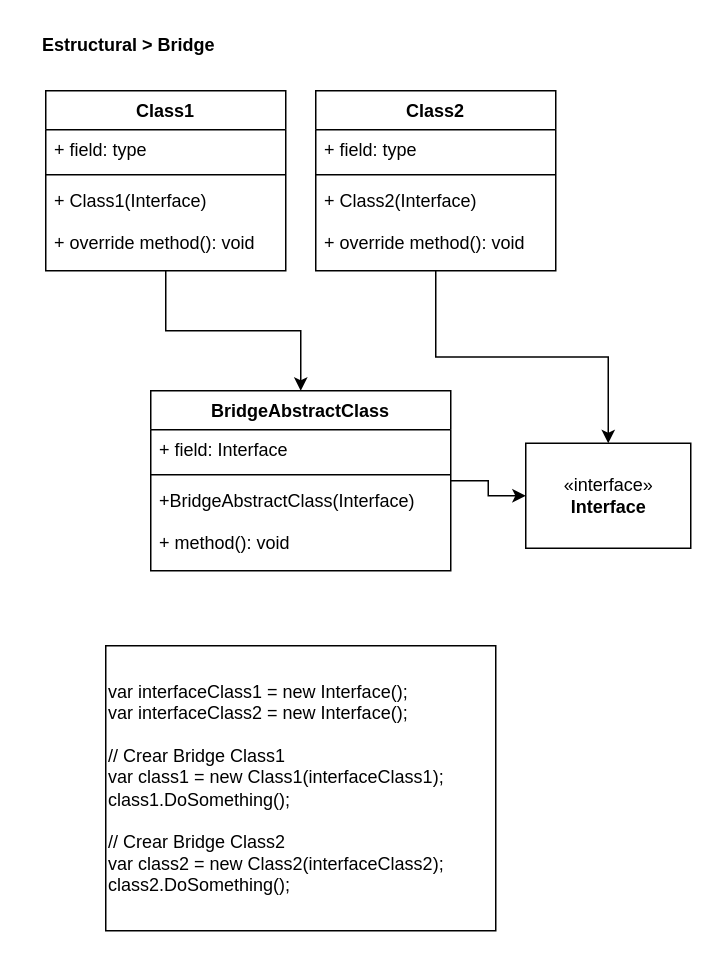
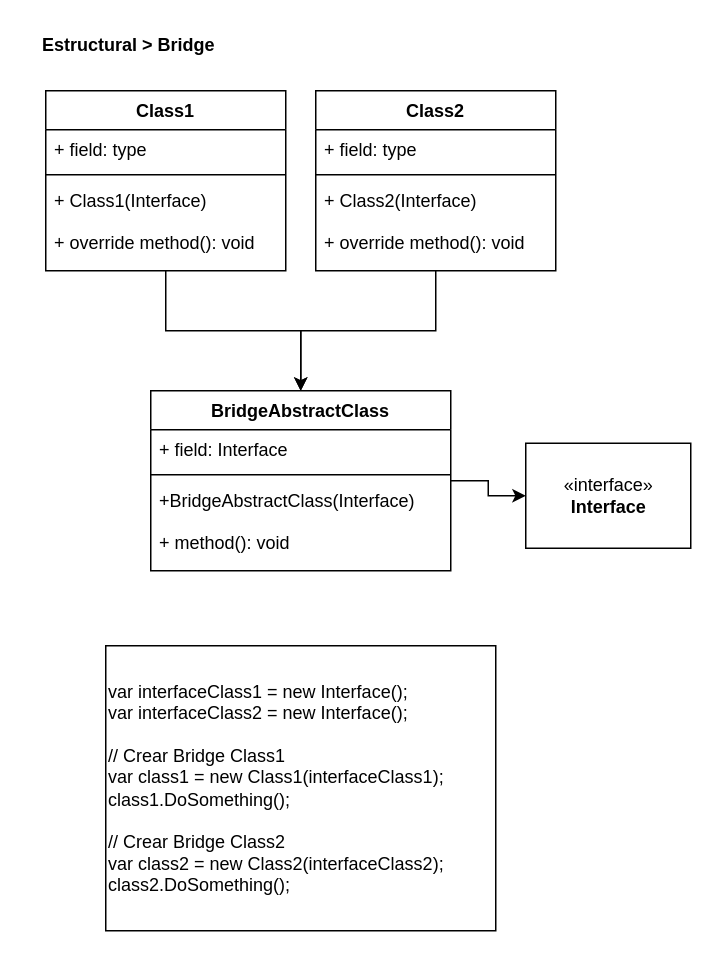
  <mxCell id="0" />
  <mxCell id="1" parent="0" />
  <mxCell id="2" value="&lt;span&gt;var interfaceClass1 = new Interface();&lt;br&gt;&lt;/span&gt;var interfaceClass2 = new Interface();&lt;span&gt;&lt;br&gt;&lt;br&gt;// Crear Bridge Class1&lt;br&gt;var class1 = new Class1(interfaceClass1);&lt;br&gt;class1.DoSomething();&lt;br&gt;&lt;br&gt;&lt;/span&gt;// Crear Bridge Class2&lt;span&gt;&lt;br&gt;&lt;/span&gt;var class2 = new Class2(interfaceClass2);&lt;br&gt;class2.DoSomething();&lt;span&gt;&lt;br&gt;&lt;/span&gt;" style="rounded=0;whiteSpace=wrap;html=1;align=left;labelBackgroundColor=#ffffff;" parent="1" vertex="1"><mxGeometry x="70" y="430" width="260" height="190" as="geometry" /></mxCell>
  <mxCell id="3" value="&lt;b&gt;Estructural &amp;gt; Bridge&lt;/b&gt;" style="text;html=1;align=center;verticalAlign=middle;resizable=0;points=[];autosize=1;" parent="1" vertex="1"><mxGeometry width="130" height="20" as="geometry" x="20" y="20" /></mxCell>
  <mxCell id="4" style="edgeStyle=orthogonalEdgeStyle;rounded=0;orthogonalLoop=1;jettySize=auto;html=1;entryX=0.5;entryY=0;entryDx=0;entryDy=0;" edge="1" parent="1" source="5" target="16"><mxGeometry relative="1" as="geometry" /></mxCell>
  <mxCell id="5" value="Class1" style="swimlane;fontStyle=1;align=center;verticalAlign=top;childLayout=stackLayout;horizontal=1;startSize=26;horizontalStack=0;resizeParent=1;resizeParentMax=0;resizeLast=0;collapsible=1;marginBottom=0;" vertex="1" parent="1"><mxGeometry x="30" y="60" width="160" height="120" as="geometry" /></mxCell>
  <mxCell id="6" value="+ field: type" style="text;strokeColor=none;fillColor=none;align=left;verticalAlign=top;spacingLeft=4;spacingRight=4;overflow=hidden;rotatable=0;points=[[0,0.5],[1,0.5]];portConstraint=eastwest;" vertex="1" parent="5"><mxGeometry y="26" width="160" height="26" as="geometry" /></mxCell>
  <mxCell id="7" value="" style="line;strokeWidth=1;fillColor=none;align=left;verticalAlign=middle;spacingTop=-1;spacingLeft=3;spacingRight=3;rotatable=0;labelPosition=right;points=[];portConstraint=eastwest;" vertex="1" parent="5"><mxGeometry y="52" width="160" height="8" as="geometry" /></mxCell>
  <mxCell id="8" value="+ Class1(Interface)&#10;&#10;+ override method(): void" style="text;strokeColor=none;fillColor=none;align=left;verticalAlign=top;spacingLeft=4;spacingRight=4;overflow=hidden;rotatable=0;points=[[0,0.5],[1,0.5]];portConstraint=eastwest;" vertex="1" parent="5"><mxGeometry y="60" width="160" height="60" as="geometry" /></mxCell>
- <mxCell id="9" style="edgeStyle=orthogonalEdgeStyle;rounded=0;orthogonalLoop=1;jettySize=auto;html=1;" edge="1" parent="1" source="10" target="15"><mxGeometry relative="1" as="geometry" /></mxCell>
+ <mxCell id="9" style="edgeStyle=orthogonalEdgeStyle;rounded=0;orthogonalLoop=1;jettySize=auto;html=1;entryX=0.5;entryY=0;entryDx=0;entryDy=0;" edge="1" parent="1" source="10" target="16"><mxGeometry relative="1" as="geometry" /></mxCell>
  <mxCell id="10" value="Class2" style="swimlane;fontStyle=1;align=center;verticalAlign=top;childLayout=stackLayout;horizontal=1;startSize=26;horizontalStack=0;resizeParent=1;resizeParentMax=0;resizeLast=0;collapsible=1;marginBottom=0;" vertex="1" parent="1"><mxGeometry x="210" y="60" width="160" height="120" as="geometry" /></mxCell>
  <mxCell id="11" value="+ field: type" style="text;strokeColor=none;fillColor=none;align=left;verticalAlign=top;spacingLeft=4;spacingRight=4;overflow=hidden;rotatable=0;points=[[0,0.5],[1,0.5]];portConstraint=eastwest;" vertex="1" parent="10"><mxGeometry y="26" width="160" height="26" as="geometry" /></mxCell>
  <mxCell id="12" value="" style="line;strokeWidth=1;fillColor=none;align=left;verticalAlign=middle;spacingTop=-1;spacingLeft=3;spacingRight=3;rotatable=0;labelPosition=right;points=[];portConstraint=eastwest;" vertex="1" parent="10"><mxGeometry y="52" width="160" height="8" as="geometry" /></mxCell>
  <mxCell id="13" value="+ Class2(Interface)&#10;&#10;+ override method(): void" style="text;strokeColor=none;fillColor=none;align=left;verticalAlign=top;spacingLeft=4;spacingRight=4;overflow=hidden;rotatable=0;points=[[0,0.5],[1,0.5]];portConstraint=eastwest;" vertex="1" parent="10"><mxGeometry y="60" width="160" height="60" as="geometry" /></mxCell>
  <mxCell id="14" style="edgeStyle=orthogonalEdgeStyle;rounded=0;orthogonalLoop=1;jettySize=auto;html=1;entryX=0;entryY=0.5;entryDx=0;entryDy=0;" edge="1" parent="1" source="16" target="15"><mxGeometry relative="1" as="geometry" /></mxCell>
  <mxCell id="15" value="«interface»&lt;br&gt;&lt;b&gt;Interface&lt;/b&gt;" style="html=1;" vertex="1" parent="1"><mxGeometry x="350" y="295" width="110" height="70" as="geometry" /></mxCell>
  <mxCell id="16" value="BridgeAbstractClass" style="swimlane;fontStyle=1;align=center;verticalAlign=top;childLayout=stackLayout;horizontal=1;startSize=26;horizontalStack=0;resizeParent=1;resizeParentMax=0;resizeLast=0;collapsible=1;marginBottom=0;" parent="1" vertex="1"><mxGeometry x="100" y="260" width="200" height="120" as="geometry" /></mxCell>
  <mxCell id="17" value="+ field: Interface" style="text;strokeColor=none;fillColor=none;align=left;verticalAlign=top;spacingLeft=4;spacingRight=4;overflow=hidden;rotatable=0;points=[[0,0.5],[1,0.5]];portConstraint=eastwest;" parent="16" vertex="1"><mxGeometry y="26" width="200" height="26" as="geometry" /></mxCell>
  <mxCell id="18" value="" style="line;strokeWidth=1;fillColor=none;align=left;verticalAlign=middle;spacingTop=-1;spacingLeft=3;spacingRight=3;rotatable=0;labelPosition=right;points=[];portConstraint=eastwest;" parent="16" vertex="1"><mxGeometry y="52" width="200" height="8" as="geometry" /></mxCell>
  <mxCell id="19" value="+BridgeAbstractClass(Interface)&#10;&#10;+ method(): void" style="text;strokeColor=none;fillColor=none;align=left;verticalAlign=top;spacingLeft=4;spacingRight=4;overflow=hidden;rotatable=0;points=[[0,0.5],[1,0.5]];portConstraint=eastwest;" parent="16" vertex="1"><mxGeometry y="60" width="200" height="60" as="geometry" /></mxCell>
